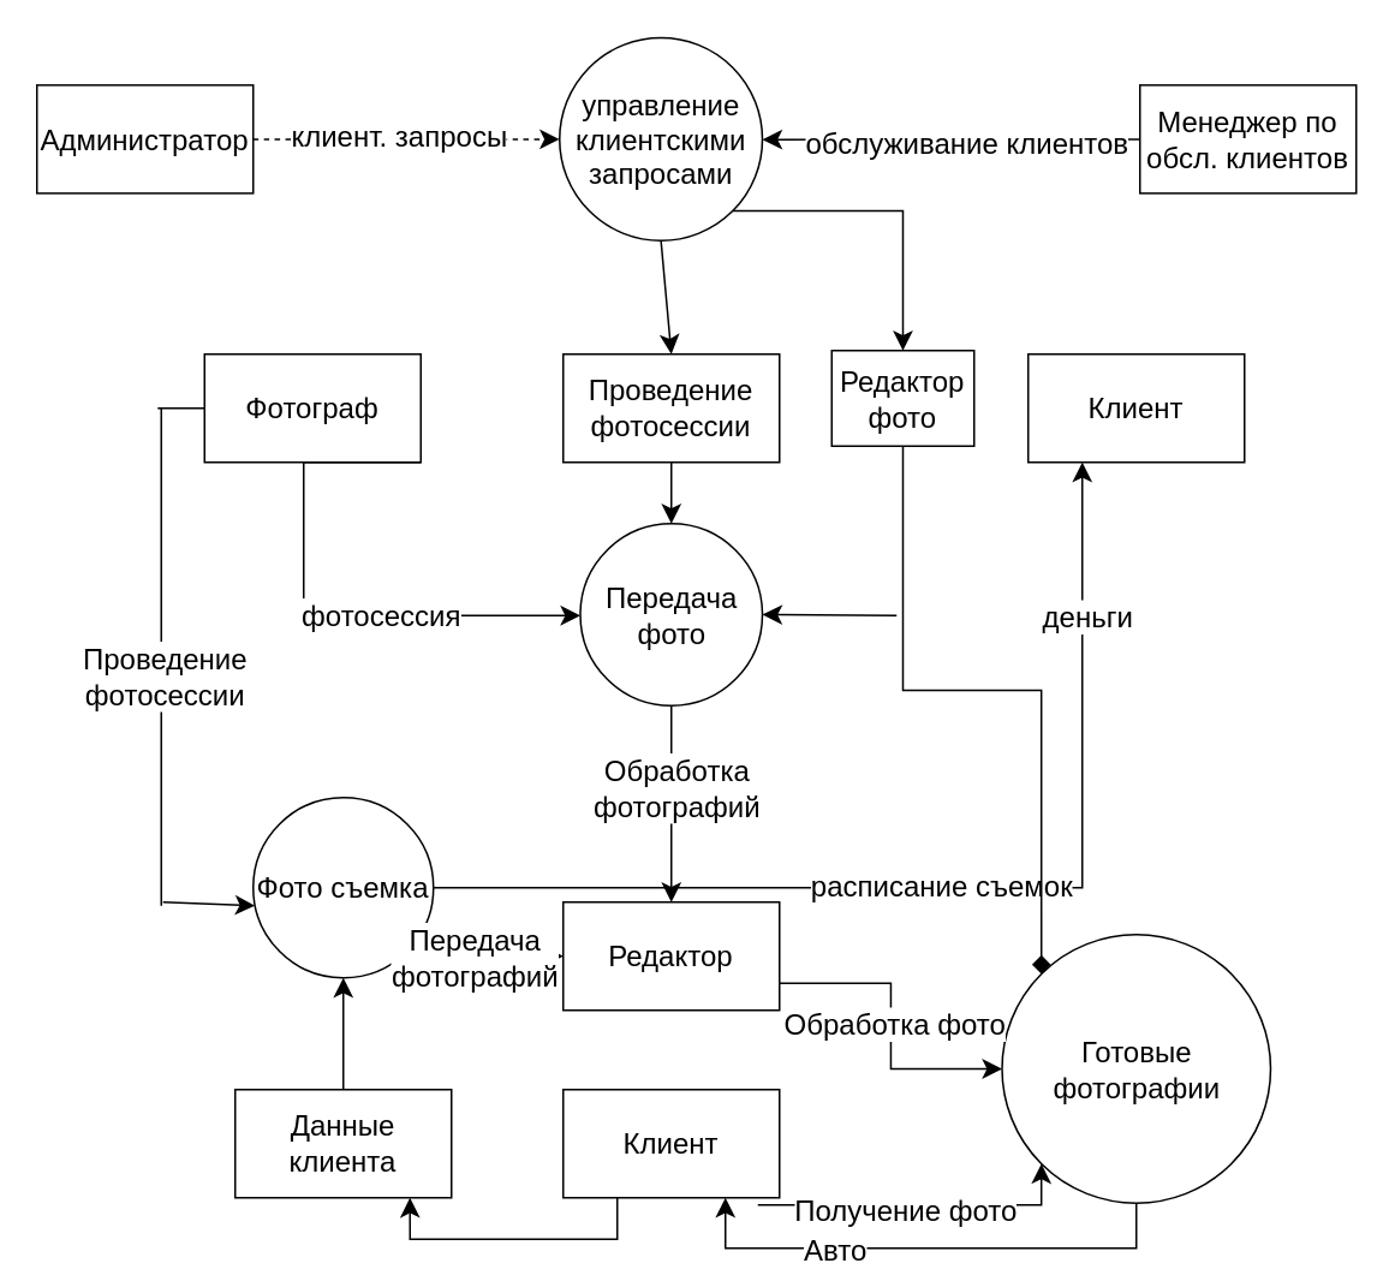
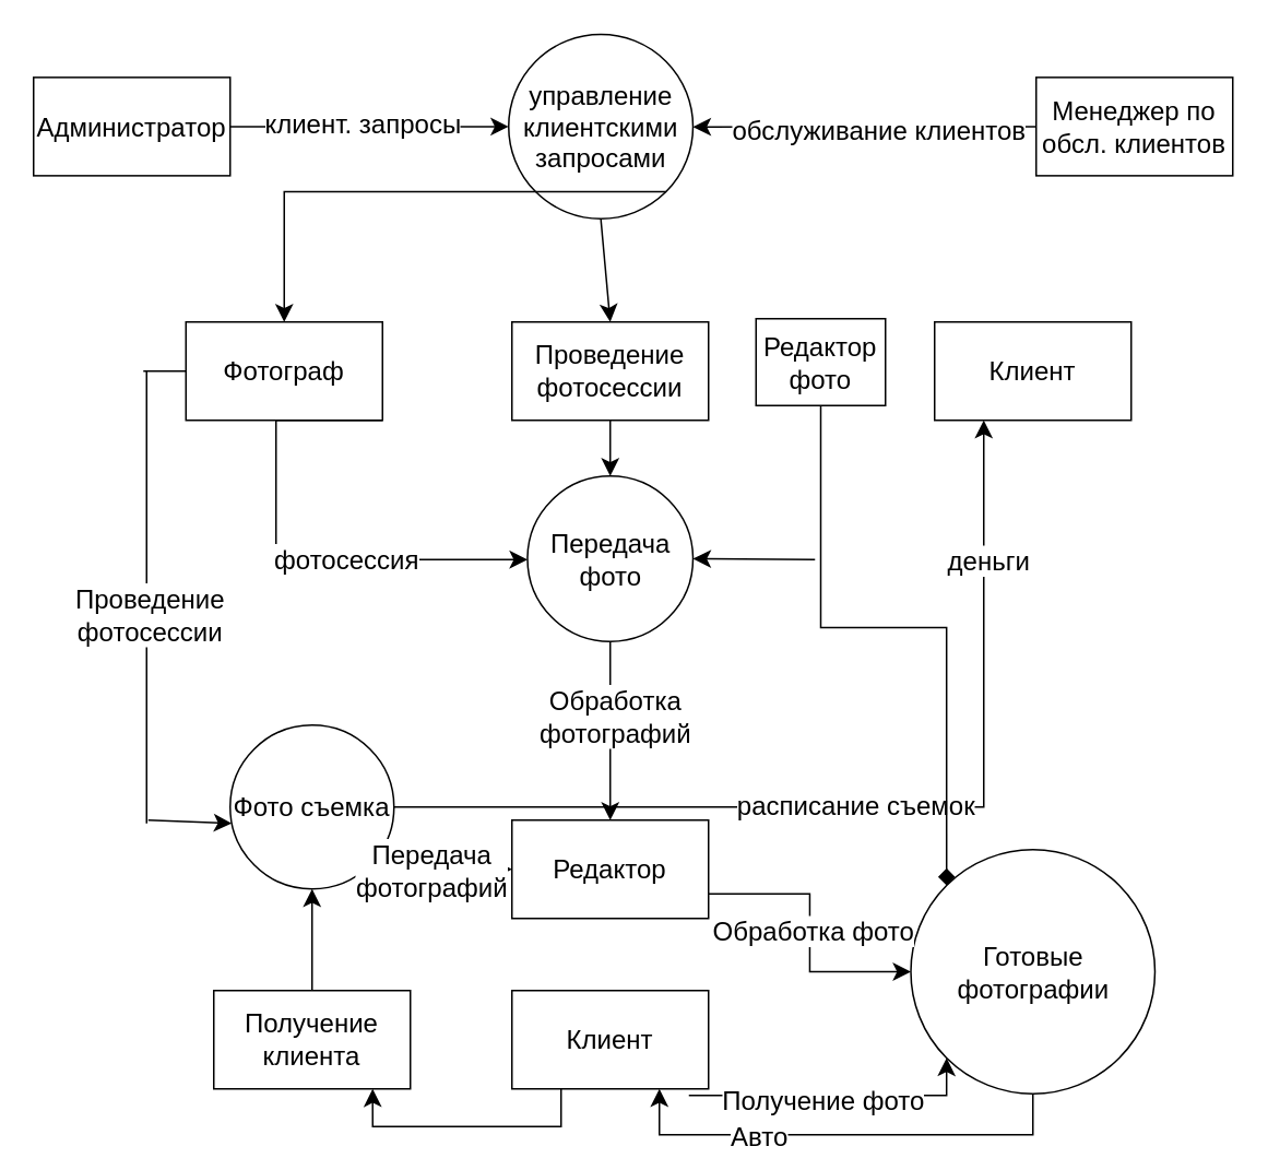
  <mxCell id="0" />
  <mxCell id="1" parent="0" />
  <mxCell id="2" value="Администратор" style="rounded=0;whiteSpace=wrap;html=1;fontSize=16;" vertex="1" parent="1"><mxGeometry x="20" y="46.75" width="120" height="60" as="geometry" /></mxCell>
- <mxCell id="3" value="" style="endArrow=classic;html=1;rounded=0;fontSize=12;startSize=8;endSize=8;curved=1;exitX=1;exitY=0.5;exitDx=0;exitDy=0;dashed=1;" edge="1" parent="1" source="2" target="5"><mxGeometry width="50" height="50" relative="1" as="geometry"><mxPoint x="345" y="355" as="sourcePoint" /><mxPoint x="297" y="95" as="targetPoint" /></mxGeometry></mxCell>
+ <mxCell id="3" value="" style="endArrow=classic;html=1;rounded=0;fontSize=12;startSize=8;endSize=8;curved=1;exitX=1;exitY=0.5;exitDx=0;exitDy=0;" edge="1" parent="1" source="2" target="5"><mxGeometry width="50" height="50" relative="1" as="geometry"><mxPoint x="345" y="355" as="sourcePoint" /><mxPoint x="297" y="95" as="targetPoint" /></mxGeometry></mxCell>
  <mxCell id="4" value="клиент. запросы" style="edgeLabel;html=1;align=center;verticalAlign=middle;resizable=0;points=[];fontSize=16;" vertex="1" connectable="0" parent="3"><mxGeometry x="-0.062" y="2" relative="1" as="geometry"><mxPoint as="offset" /></mxGeometry></mxCell>
  <mxCell id="5" value="управление клиентскими запросами" style="ellipse;whiteSpace=wrap;html=1;aspect=fixed;fontSize=16;" vertex="1" parent="1"><mxGeometry x="310" y="20.5" width="112.5" height="112.5" as="geometry" /></mxCell>
  <mxCell id="6" value="Менеджер по обсл. клиентов" style="rounded=0;whiteSpace=wrap;html=1;fontSize=16;" vertex="1" parent="1"><mxGeometry x="632" y="46.75" width="120" height="60" as="geometry" /></mxCell>
  <mxCell id="7" value="" style="endArrow=classic;html=1;rounded=0;fontSize=12;startSize=8;endSize=8;curved=1;exitX=0;exitY=0.5;exitDx=0;exitDy=0;" edge="1" parent="1" source="6" target="5"><mxGeometry width="50" height="50" relative="1" as="geometry"><mxPoint x="345" y="355" as="sourcePoint" /><mxPoint x="395" y="305" as="targetPoint" /></mxGeometry></mxCell>
  <mxCell id="8" value="обслуживание клиентов" style="edgeLabel;html=1;align=center;verticalAlign=middle;resizable=0;points=[];fontSize=16;" vertex="1" connectable="0" parent="7"><mxGeometry x="-0.072" y="2" relative="1" as="geometry"><mxPoint as="offset" /></mxGeometry></mxCell>
  <mxCell id="9" value="Проведение фотосессии" style="rounded=0;whiteSpace=wrap;html=1;fontSize=16;" vertex="1" parent="1"><mxGeometry x="312" y="196" width="120" height="60" as="geometry" /></mxCell>
  <mxCell id="10" value="Редактор фото" style="rounded=0;whiteSpace=wrap;html=1;fontSize=16;" vertex="1" parent="1"><mxGeometry x="461" y="194" width="79" height="53" as="geometry" /></mxCell>
  <mxCell id="11" value="Клиент" style="rounded=0;whiteSpace=wrap;html=1;fontSize=16;" vertex="1" parent="1"><mxGeometry x="570" y="196" width="120" height="60" as="geometry" /></mxCell>
  <mxCell id="12" value="Фотограф" style="rounded=0;whiteSpace=wrap;html=1;fontSize=16;" vertex="1" parent="1"><mxGeometry x="113" y="196" width="120" height="60" as="geometry" /></mxCell>
  <mxCell id="13" value="" style="endArrow=classic;html=1;rounded=0;fontSize=12;startSize=8;endSize=8;curved=1;exitX=0.5;exitY=1;exitDx=0;exitDy=0;entryX=0.5;entryY=0;entryDx=0;entryDy=0;" edge="1" parent="1" source="5" target="9"><mxGeometry width="50" height="50" relative="1" as="geometry"><mxPoint x="345" y="355" as="sourcePoint" /><mxPoint x="395" y="305" as="targetPoint" /></mxGeometry></mxCell>
  <mxCell id="14" value="" style="endArrow=none;html=1;rounded=0;fontSize=12;startSize=8;endSize=8;curved=1;entryX=0;entryY=0.5;entryDx=0;entryDy=0;" edge="1" parent="1" target="12"><mxGeometry width="50" height="50" relative="1" as="geometry"><mxPoint x="87" y="226" as="sourcePoint" /><mxPoint x="395" y="305" as="targetPoint" /></mxGeometry></mxCell>
  <mxCell id="15" value="" style="endArrow=none;html=1;rounded=0;fontSize=12;startSize=8;endSize=8;curved=1;" edge="1" parent="1"><mxGeometry width="50" height="50" relative="1" as="geometry"><mxPoint x="89" y="226" as="sourcePoint" /><mxPoint x="89" y="502" as="targetPoint" /></mxGeometry></mxCell>
  <mxCell id="16" value="Проведение&lt;br&gt;фотосессии" style="edgeLabel;html=1;align=center;verticalAlign=middle;resizable=0;points=[];fontSize=16;" vertex="1" connectable="0" parent="15"><mxGeometry x="0.072" y="1" relative="1" as="geometry"><mxPoint as="offset" /></mxGeometry></mxCell>
  <mxCell id="17" value="" style="endArrow=classic;html=1;rounded=0;fontSize=12;startSize=8;endSize=8;curved=1;" edge="1" parent="1"><mxGeometry width="50" height="50" relative="1" as="geometry"><mxPoint x="90" y="500" as="sourcePoint" /><mxPoint x="141" y="502" as="targetPoint" /></mxGeometry></mxCell>
  <mxCell id="18" value="Фото съемка" style="ellipse;whiteSpace=wrap;html=1;aspect=fixed;fontSize=16;" vertex="1" parent="1"><mxGeometry x="140" y="442" width="100" height="100" as="geometry" /></mxCell>
  <mxCell id="19" value="Передача фото" style="ellipse;whiteSpace=wrap;html=1;aspect=fixed;fontSize=16;" vertex="1" parent="1"><mxGeometry x="321.5" y="290" width="101" height="101" as="geometry" /></mxCell>
  <mxCell id="20" value="" style="endArrow=classic;html=1;rounded=0;fontSize=12;startSize=8;endSize=8;edgeStyle=orthogonalEdgeStyle;exitX=1;exitY=1;exitDx=0;exitDy=0;" edge="1" parent="1" source="12" target="19"><mxGeometry width="50" height="50" relative="1" as="geometry"><mxPoint x="234" y="305" as="sourcePoint" /><mxPoint x="315" y="352" as="targetPoint" /><Array as="points"><mxPoint x="168" y="256" /><mxPoint x="168" y="341" /></Array></mxGeometry></mxCell>
  <mxCell id="21" value="фотосессия" style="edgeLabel;html=1;align=center;verticalAlign=middle;resizable=0;points=[];fontSize=16;" vertex="1" connectable="0" parent="20"><mxGeometry x="0.265" y="1" relative="1" as="geometry"><mxPoint as="offset" /></mxGeometry></mxCell>
  <mxCell id="22" value="" style="endArrow=classic;html=1;rounded=0;fontSize=12;startSize=8;endSize=8;curved=1;exitX=0.5;exitY=1;exitDx=0;exitDy=0;entryX=0.5;entryY=0;entryDx=0;entryDy=0;" edge="1" parent="1" source="9" target="19"><mxGeometry width="50" height="50" relative="1" as="geometry"><mxPoint x="328" y="275" as="sourcePoint" /><mxPoint x="395" y="278" as="targetPoint" /></mxGeometry></mxCell>
  <mxCell id="23" value="" style="endArrow=classic;html=1;rounded=0;fontSize=12;startSize=8;endSize=8;exitX=1;exitY=0.5;exitDx=0;exitDy=0;entryX=0.25;entryY=1;entryDx=0;entryDy=0;edgeStyle=orthogonalEdgeStyle;" edge="1" parent="1" source="18" target="11"><mxGeometry width="50" height="50" relative="1" as="geometry"><mxPoint x="345" y="355" as="sourcePoint" /><mxPoint x="517" y="510" as="targetPoint" /></mxGeometry></mxCell>
  <mxCell id="24" value="расписание съемок" style="edgeLabel;html=1;align=center;verticalAlign=middle;resizable=0;points=[];fontSize=16;" vertex="1" connectable="0" parent="23"><mxGeometry x="-0.057" y="2" relative="1" as="geometry"><mxPoint as="offset" /></mxGeometry></mxCell>
  <mxCell id="25" value="деньги" style="edgeLabel;html=1;align=center;verticalAlign=middle;resizable=0;points=[];fontSize=16;" vertex="1" connectable="0" parent="23"><mxGeometry x="0.715" y="-2" relative="1" as="geometry"><mxPoint as="offset" /></mxGeometry></mxCell>
  <mxCell id="26" value="Редактор" style="rounded=0;whiteSpace=wrap;html=1;fontSize=16;" vertex="1" parent="1"><mxGeometry x="312" y="500" width="120" height="60" as="geometry" /></mxCell>
  <mxCell id="27" value="" style="endArrow=classic;html=1;rounded=0;fontSize=12;startSize=8;endSize=8;curved=1;exitX=0.5;exitY=1;exitDx=0;exitDy=0;entryX=0.5;entryY=0;entryDx=0;entryDy=0;" edge="1" parent="1" source="19" target="26"><mxGeometry width="50" height="50" relative="1" as="geometry"><mxPoint x="345" y="355" as="sourcePoint" /><mxPoint x="395" y="305" as="targetPoint" /></mxGeometry></mxCell>
  <mxCell id="28" value="Обработка&lt;br&gt;фотографий" style="edgeLabel;html=1;align=center;verticalAlign=middle;resizable=0;points=[];fontSize=16;" vertex="1" connectable="0" parent="27"><mxGeometry x="-0.174" y="2" relative="1" as="geometry"><mxPoint as="offset" /></mxGeometry></mxCell>
  <mxCell id="29" value="" style="endArrow=classic;html=1;rounded=0;fontSize=12;startSize=8;endSize=8;curved=1;exitX=1;exitY=1;exitDx=0;exitDy=0;entryX=0;entryY=0.5;entryDx=0;entryDy=0;" edge="1" parent="1" source="18" target="26"><mxGeometry width="50" height="50" relative="1" as="geometry"><mxPoint x="345" y="355" as="sourcePoint" /><mxPoint x="395" y="305" as="targetPoint" /></mxGeometry></mxCell>
  <mxCell id="30" value="Передача&lt;br&gt;фотографий" style="edgeLabel;html=1;align=center;verticalAlign=middle;resizable=0;points=[];fontSize=16;" vertex="1" connectable="0" parent="29"><mxGeometry x="0.446" relative="1" as="geometry"><mxPoint x="-26" y="1" as="offset" /></mxGeometry></mxCell>
- <mxCell id="31" value="Данные клиента" style="rounded=0;whiteSpace=wrap;html=1;fontSize=16;" vertex="1" parent="1"><mxGeometry x="130" y="604" width="120" height="60" as="geometry" /></mxCell>
+ <mxCell id="31" value="Получение клиента" style="rounded=0;whiteSpace=wrap;html=1;fontSize=16;" vertex="1" parent="1"><mxGeometry x="130" y="604" width="120" height="60" as="geometry" /></mxCell>
  <mxCell id="32" value="Клиент" style="rounded=0;whiteSpace=wrap;html=1;fontSize=16;" vertex="1" parent="1"><mxGeometry x="312" y="604" width="120" height="60" as="geometry" /></mxCell>
  <mxCell id="33" value="" style="endArrow=classic;html=1;rounded=0;fontSize=12;startSize=8;endSize=8;entryX=0.808;entryY=1;entryDx=0;entryDy=0;entryPerimeter=0;exitX=0.25;exitY=1;exitDx=0;exitDy=0;edgeStyle=orthogonalEdgeStyle;" edge="1" parent="1" source="32" target="31"><mxGeometry width="50" height="50" relative="1" as="geometry"><mxPoint x="345" y="355" as="sourcePoint" /><mxPoint x="395" y="305" as="targetPoint" /><Array as="points"><mxPoint x="342" y="687" /><mxPoint x="227" y="687" /></Array></mxGeometry></mxCell>
  <mxCell id="34" value="Готовые фотографии" style="ellipse;whiteSpace=wrap;html=1;aspect=fixed;fontSize=16;" vertex="1" parent="1"><mxGeometry x="555.5" y="518" width="149" height="149" as="geometry" /></mxCell>
  <mxCell id="35" value="" style="endArrow=classic;html=1;rounded=0;fontSize=12;startSize=8;endSize=8;exitX=0.5;exitY=1;exitDx=0;exitDy=0;edgeStyle=orthogonalEdgeStyle;" edge="1" parent="1" source="34" target="32"><mxGeometry width="50" height="50" relative="1" as="geometry"><mxPoint x="345" y="355" as="sourcePoint" /><mxPoint x="395" y="305" as="targetPoint" /><Array as="points"><mxPoint x="630" y="692" /><mxPoint x="402" y="692" /></Array></mxGeometry></mxCell>
  <mxCell id="36" value="Авто" style="edgeLabel;html=1;align=center;verticalAlign=middle;resizable=0;points=[];fontSize=16;" vertex="1" connectable="0" parent="35"><mxGeometry x="0.374" relative="1" as="geometry"><mxPoint as="offset" /></mxGeometry></mxCell>
  <mxCell id="37" value="" style="endArrow=classic;html=1;rounded=0;fontSize=12;startSize=8;endSize=8;exitX=0.9;exitY=1.067;exitDx=0;exitDy=0;exitPerimeter=0;entryX=0;entryY=1;entryDx=0;entryDy=0;edgeStyle=orthogonalEdgeStyle;" edge="1" parent="1" source="32" target="34"><mxGeometry width="50" height="50" relative="1" as="geometry"><mxPoint x="345" y="355" as="sourcePoint" /><mxPoint x="395" y="305" as="targetPoint" /><Array as="points"><mxPoint x="577" y="668" /></Array></mxGeometry></mxCell>
  <mxCell id="38" value="Получение фото" style="edgeLabel;html=1;align=center;verticalAlign=middle;resizable=0;points=[];fontSize=16;" vertex="1" connectable="0" parent="37"><mxGeometry x="0.221" y="-1" relative="1" as="geometry"><mxPoint x="-29" y="1" as="offset" /></mxGeometry></mxCell>
  <mxCell id="39" value="" style="endArrow=classic;html=1;rounded=0;fontSize=12;startSize=8;endSize=8;exitX=1;exitY=0.75;exitDx=0;exitDy=0;entryX=0;entryY=0.5;entryDx=0;entryDy=0;edgeStyle=orthogonalEdgeStyle;" edge="1" parent="1" source="26" target="34"><mxGeometry width="50" height="50" relative="1" as="geometry"><mxPoint x="345" y="355" as="sourcePoint" /><mxPoint x="395" y="305" as="targetPoint" /></mxGeometry></mxCell>
  <mxCell id="40" value="Обработка фото" style="edgeLabel;html=1;align=center;verticalAlign=middle;resizable=0;points=[];fontSize=16;" vertex="1" connectable="0" parent="39"><mxGeometry x="0.156" y="4" relative="1" as="geometry"><mxPoint x="-2" y="-15" as="offset" /></mxGeometry></mxCell>
  <mxCell id="41" value="" style="endArrow=classic;html=1;rounded=0;fontSize=12;startSize=8;endSize=8;curved=1;exitX=0.5;exitY=0;exitDx=0;exitDy=0;entryX=0.5;entryY=1;entryDx=0;entryDy=0;" edge="1" parent="1" source="31" target="18"><mxGeometry width="50" height="50" relative="1" as="geometry"><mxPoint x="345" y="355" as="sourcePoint" /><mxPoint x="395" y="305" as="targetPoint" /></mxGeometry></mxCell>
  <mxCell id="42" value="" style="endArrow=diamond;html=1;rounded=0;fontSize=12;startSize=8;endSize=8;exitX=0.5;exitY=1;exitDx=0;exitDy=0;entryX=0;entryY=0;entryDx=0;entryDy=0;edgeStyle=orthogonalEdgeStyle;" edge="1" parent="1" source="10" target="34"><mxGeometry width="50" height="50" relative="1" as="geometry"><mxPoint x="345" y="355" as="sourcePoint" /><mxPoint x="395" y="305" as="targetPoint" /></mxGeometry></mxCell>
  <mxCell id="43" value="" style="endArrow=classic;html=1;rounded=0;fontSize=12;startSize=8;endSize=8;curved=1;entryX=1;entryY=0.5;entryDx=0;entryDy=0;" edge="1" parent="1" target="19"><mxGeometry width="50" height="50" relative="1" as="geometry"><mxPoint x="497" y="341" as="sourcePoint" /><mxPoint x="395" y="305" as="targetPoint" /></mxGeometry></mxCell>
- <mxCell id="44" value="" style="endArrow=classic;html=1;rounded=0;fontSize=12;startSize=8;endSize=8;entryX=0.5;entryY=0;entryDx=0;entryDy=0;exitX=1;exitY=1;exitDx=0;exitDy=0;edgeStyle=orthogonalEdgeStyle;" edge="1" parent="1" source="5" target="10"><mxGeometry width="50" height="50" relative="1" as="geometry"><mxPoint x="341" y="355" as="sourcePoint" /><mxPoint x="391" y="305" as="targetPoint" /></mxGeometry></mxCell>
+ <mxCell id="44" value="" style="endArrow=classic;html=1;rounded=0;fontSize=12;startSize=8;endSize=8;exitX=1;exitY=1;exitDx=0;exitDy=0;edgeStyle=orthogonalEdgeStyle;" edge="1" parent="1" source="5" target="12"><mxGeometry width="50" height="50" relative="1" as="geometry"><mxPoint x="341" y="355" as="sourcePoint" /><mxPoint x="391" y="305" as="targetPoint" /></mxGeometry></mxCell>
